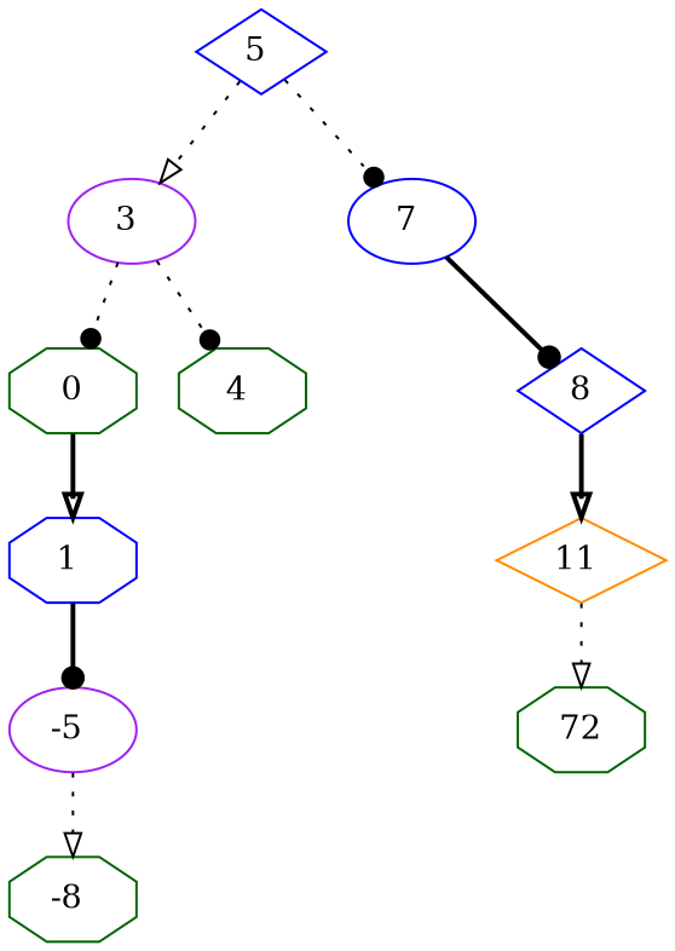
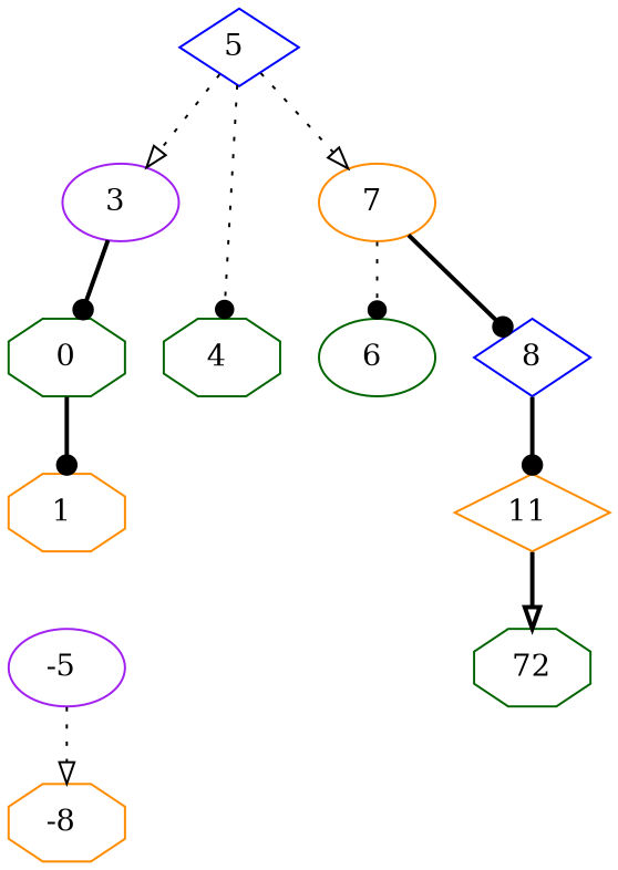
  digraph {
    node [color=darkgreen shape=octagon]
    edge [arrowhead=dot style=dotted]
    "5 " [color=blue shape=diamond]
    "3 " [color=purple shape=ellipse]
-   "7 " [color=blue shape=ellipse]
+   "7 " [color=darkorange shape=ellipse]
    n4 [label=0]
    "4 "
+   "6 " [shape=ellipse]
    n7 [color=blue label=8 shape=diamond]
-   "1 " [color=blue]
+   "1 " [color=darkorange]
    "11 " [color=darkorange shape=diamond]
    "-5 " [color=purple shape=ellipse]
-   "-8 "
+   "-8 " [color=darkorange]
    n12 [label=72]
    "5 " -> "3 " [arrowhead=onormal]
-   "5 " -> "7 "
-   "3 " -> n4
-   "3 " -> "4 "
+   "5 " -> "7 " [arrowhead=onormal]
+   "3 " -> n4 [style=bold]
+   "5 " -> "4 "
+   "7 " -> "6 "
    "7 " -> n7 [style=bold]
-   n4 -> "1 " [arrowhead=onormal style=bold]
-   n7 -> "11 " [arrowhead=onormal style=bold]
-   "1 " -> "-5 " [style=bold]
-   "11 " -> n12 [arrowhead=onormal]
+   n4 -> "1 " [style=bold]
+   n7 -> "11 " [style=bold]
+   "11 " -> n12 [arrowhead=onormal style=bold]
    "-5 " -> "-8 " [arrowhead=onormal]
  }
